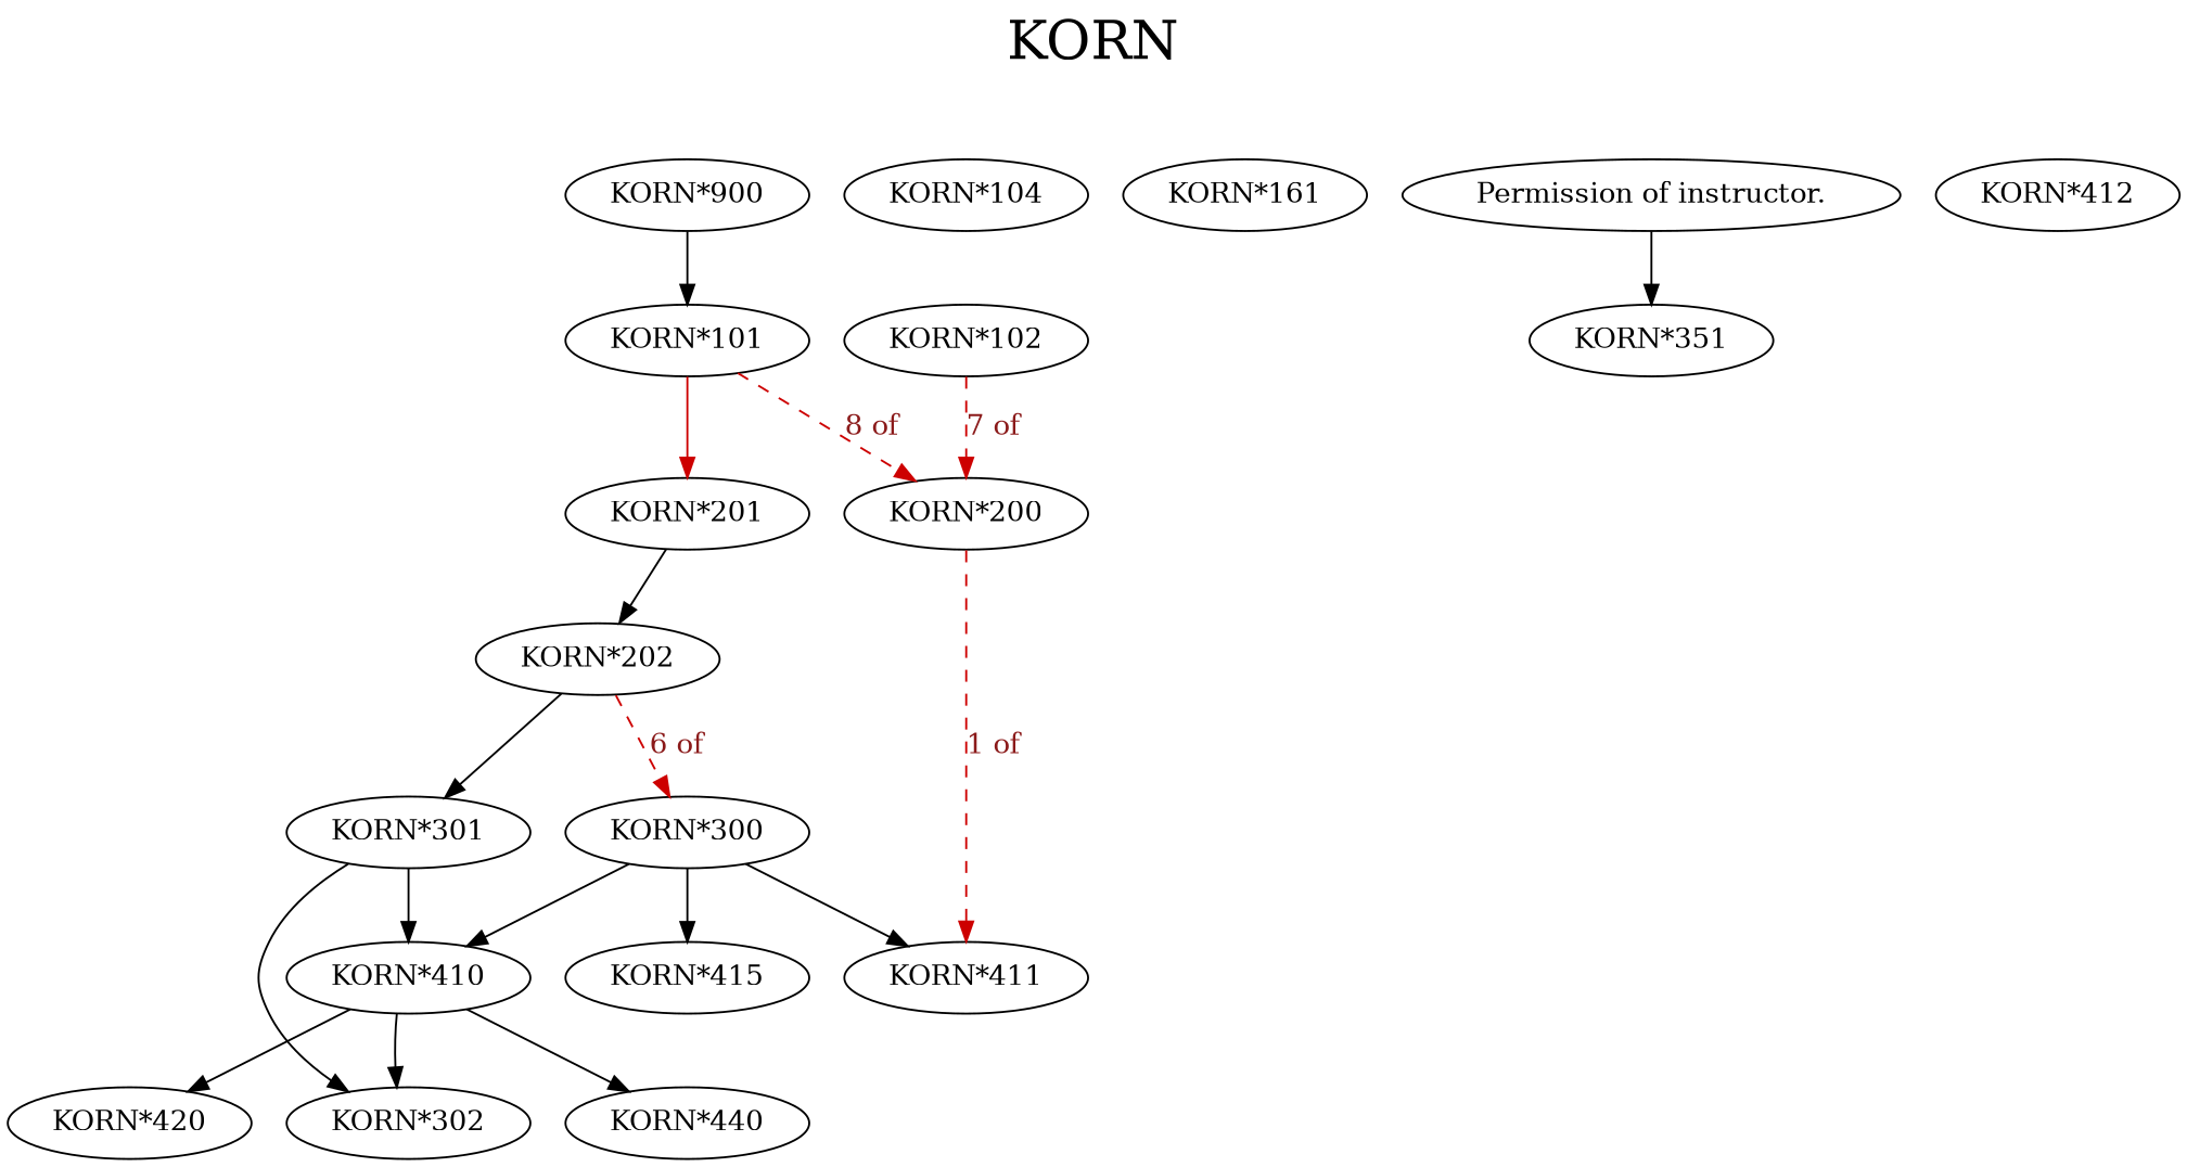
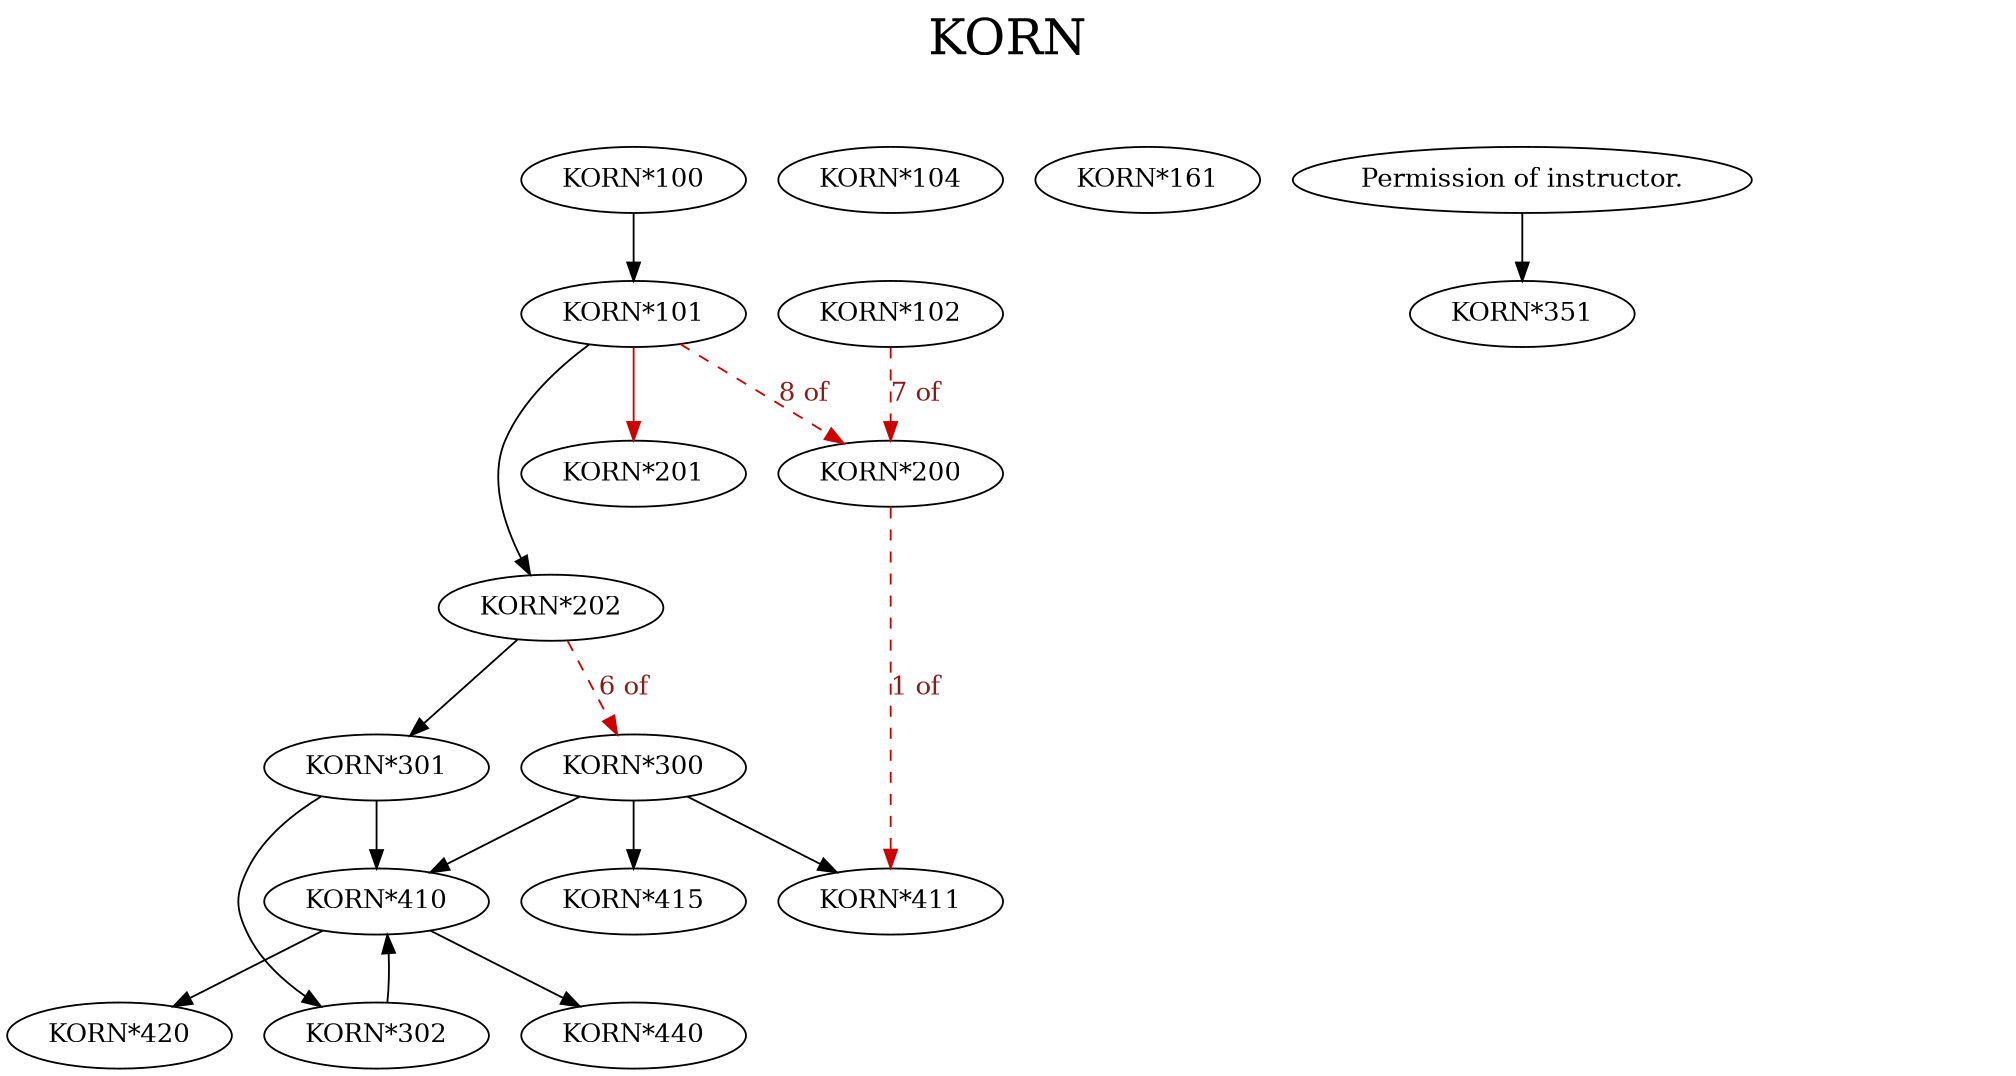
  digraph {
    fontsize=27
    label=KORN
    labelloc=t
    edge [style=solid]
-   "KORN*100" [label="KORN*900"]
+   "KORN*100"
    "KORN*101"
    "KORN*200"
    "KORN*201"
    "KORN*411"
    "KORN*202"
    "KORN*102"
    "KORN*104"
    "KORN*161"
    "KORN*300"
    "KORN*410"
    "KORN*415"
    "KORN*301"
    "KORN*302"
    "KORN*420"
    "KORN*440"
    "Permission of instructor."
    "KORN*351"
-   "KORN*412"
    "KORN*100" -> "KORN*101"
    "KORN*101" -> "KORN*200" [color=red3 fontcolor=firebrick4 label="8 of" style=dashed]
    "KORN*101" -> "KORN*201" [color=red3]
    "KORN*200" -> "KORN*411" [color=red3 fontcolor=firebrick4 label="1 of" style=dashed]
-   "KORN*201" -> "KORN*202"
+   "KORN*101" -> "KORN*202"
    "KORN*202" -> "KORN*300" [color=red3 fontcolor=firebrick4 label="6 of" style=dashed]
    "KORN*202" -> "KORN*301"
    "KORN*102" -> "KORN*200" [color=red3 fontcolor=firebrick4 label="7 of" style=dashed]
    "KORN*300" -> "KORN*411"
    "KORN*300" -> "KORN*410"
    "KORN*300" -> "KORN*415"
    "KORN*410" -> "KORN*420"
    "KORN*410" -> "KORN*440"
    "KORN*301" -> "KORN*410" [style=""]
    "KORN*301" -> "KORN*302"
-   "KORN*410" -> "KORN*302" [style=""]
+   "KORN*302" -> "KORN*410" [style=""]
    "Permission of instructor." -> "KORN*351"
  }
